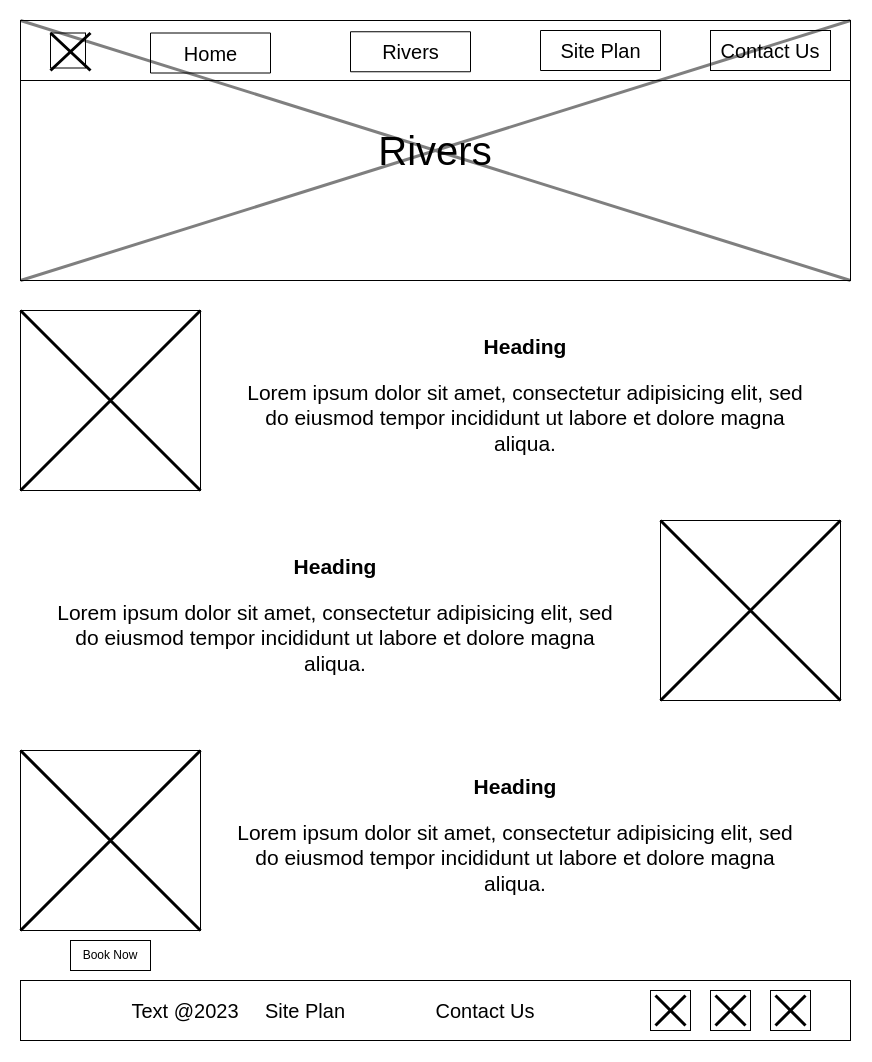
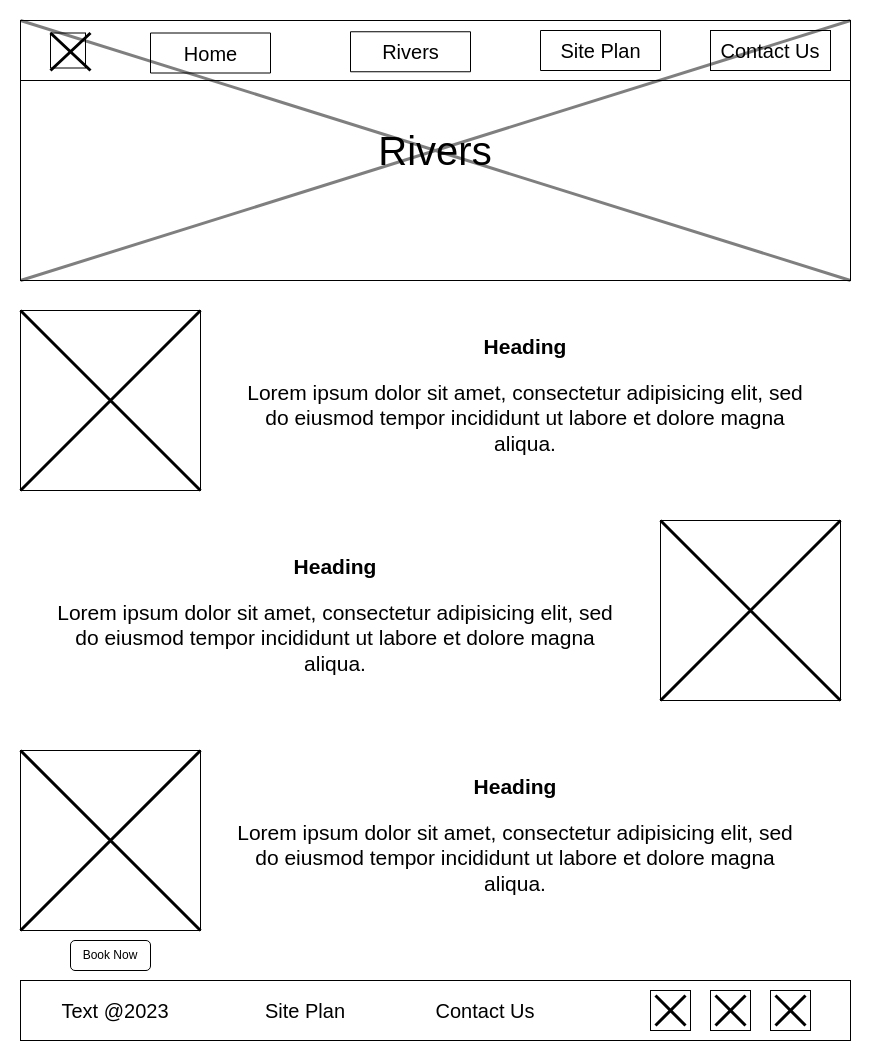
  <mxCell id="0" />
  <mxCell id="1" parent="0" />
  <mxCell id="2" value="Rivers" style="rounded=0;whiteSpace=wrap;html=1;labelBackgroundColor=none;fontSize=40;" vertex="1" parent="1"><mxGeometry x="20" y="20" width="830" height="260" as="geometry" /></mxCell>
  <mxCell id="3" value="" style="rounded=0;whiteSpace=wrap;html=1;" vertex="1" parent="1"><mxGeometry x="20" y="20" width="830" height="60" as="geometry" /></mxCell>
  <mxCell id="4" value="" style="whiteSpace=wrap;html=1;aspect=fixed;" vertex="1" parent="1"><mxGeometry x="50" y="32.5" width="35" height="35" as="geometry" /></mxCell>
  <mxCell id="5" value="" style="shape=umlDestroy;whiteSpace=wrap;html=1;strokeWidth=3;targetShapes=umlLifeline;" vertex="1" parent="1"><mxGeometry x="50" y="32.5" width="40" height="37.5" as="geometry" /></mxCell>
  <mxCell id="6" value="&lt;font style=&quot;font-size: 20px;&quot;&gt;Home&lt;/font&gt;" style="verticalLabelPosition=middle;verticalAlign=middle;html=1;shape=mxgraph.basic.rect;fillColor2=none;strokeWidth=1;size=20;indent=5;labelPosition=center;align=center;" vertex="1" parent="1"><mxGeometry x="150" y="32.5" width="120" height="40" as="geometry" /></mxCell>
  <mxCell id="7" value="Rivers" style="verticalLabelPosition=middle;verticalAlign=middle;html=1;shape=mxgraph.basic.rect;fillColor2=none;strokeWidth=1;size=20;indent=5;labelPosition=center;align=center;fontSize=20;" vertex="1" parent="1"><mxGeometry x="350" y="31.25" width="120" height="40" as="geometry" /></mxCell>
  <mxCell id="8" value="Site Plan" style="verticalLabelPosition=middle;verticalAlign=middle;html=1;shape=mxgraph.basic.rect;fillColor2=none;strokeWidth=1;size=20;indent=5;labelPosition=center;align=center;fontSize=20;" vertex="1" parent="1"><mxGeometry x="540" y="30" width="120" height="40" as="geometry" /></mxCell>
  <mxCell id="9" value="Contact Us" style="rounded=0;whiteSpace=wrap;html=1;align=center;fontSize=20;" vertex="1" parent="1"><mxGeometry x="710" y="30" width="120" height="40" as="geometry" /></mxCell>
  <mxCell id="10" value="" style="rounded=0;whiteSpace=wrap;html=1;" vertex="1" parent="1"><mxGeometry x="20" y="980" width="830" height="60" as="geometry" /></mxCell>
  <mxCell id="11" value="" style="shape=umlDestroy;whiteSpace=wrap;html=1;strokeWidth=3;targetShapes=umlLifeline;opacity=50;" vertex="1" parent="1"><mxGeometry x="20" y="20" width="830" height="260" as="geometry" /></mxCell>
  <mxCell id="12" value="" style="whiteSpace=wrap;html=1;aspect=fixed;" vertex="1" parent="1"><mxGeometry x="20" y="310" width="180" height="180" as="geometry" /></mxCell>
  <mxCell id="13" value="" style="whiteSpace=wrap;html=1;aspect=fixed;" vertex="1" parent="1"><mxGeometry x="660" y="520" width="180" height="180" as="geometry" /></mxCell>
  <mxCell id="14" value="" style="whiteSpace=wrap;html=1;aspect=fixed;" vertex="1" parent="1"><mxGeometry x="20" y="750" width="180" height="180" as="geometry" /></mxCell>
  <mxCell id="15" value="" style="shape=umlDestroy;whiteSpace=wrap;html=1;strokeWidth=3;targetShapes=umlLifeline;textOpacity=60;" vertex="1" parent="1"><mxGeometry x="20" y="310" width="180" height="180" as="geometry" /></mxCell>
  <mxCell id="16" value="" style="shape=umlDestroy;whiteSpace=wrap;html=1;strokeWidth=3;targetShapes=umlLifeline;textOpacity=60;" vertex="1" parent="1"><mxGeometry x="660" y="520" width="180" height="180" as="geometry" /></mxCell>
  <mxCell id="17" value="" style="shape=umlDestroy;whiteSpace=wrap;html=1;strokeWidth=3;targetShapes=umlLifeline;textOpacity=60;" vertex="1" parent="1"><mxGeometry x="20" y="750" width="180" height="180" as="geometry" /></mxCell>
  <mxCell id="18" value="&lt;h1 style=&quot;font-size: 21px;&quot;&gt;Heading&lt;/h1&gt;&lt;p style=&quot;font-size: 21px;&quot;&gt;Lorem ipsum dolor sit amet, consectetur adipisicing elit, sed do eiusmod tempor incididunt ut labore et dolore magna aliqua.&lt;/p&gt;" style="text;html=1;strokeColor=none;fillColor=none;spacing=5;spacingTop=-20;whiteSpace=wrap;overflow=hidden;rounded=0;fontSize=21;align=center;" vertex="1" parent="1"><mxGeometry x="230" y="330" width="590" height="140" as="geometry" /></mxCell>
  <mxCell id="19" value="&lt;h1 style=&quot;font-size: 21px;&quot;&gt;Heading&lt;/h1&gt;&lt;p style=&quot;font-size: 21px;&quot;&gt;Lorem ipsum dolor sit amet, consectetur adipisicing elit, sed do eiusmod tempor incididunt ut labore et dolore magna aliqua.&lt;/p&gt;" style="text;html=1;strokeColor=none;fillColor=none;spacing=5;spacingTop=-20;whiteSpace=wrap;overflow=hidden;rounded=0;fontSize=21;align=center;" vertex="1" parent="1"><mxGeometry x="220" y="770" width="590" height="140" as="geometry" /></mxCell>
  <mxCell id="20" value="&lt;h1 style=&quot;font-size: 21px;&quot;&gt;Heading&lt;/h1&gt;&lt;p style=&quot;font-size: 21px;&quot;&gt;Lorem ipsum dolor sit amet, consectetur adipisicing elit, sed do eiusmod tempor incididunt ut labore et dolore magna aliqua.&lt;/p&gt;" style="text;html=1;strokeColor=none;fillColor=none;spacing=5;spacingTop=-20;whiteSpace=wrap;overflow=hidden;rounded=0;fontSize=21;align=center;" vertex="1" parent="1"><mxGeometry x="40" y="550" width="590" height="140" as="geometry" /></mxCell>
- <mxCell id="21" value="Book Now" style="rounded=0;whiteSpace=wrap;html=1;" vertex="1" parent="1"><mxGeometry x="70" y="940" width="80" height="30" as="geometry" /></mxCell>
+ <mxCell id="21" value="Book Now" style="whiteSpace=wrap;html=1;rounded=1;" vertex="1" parent="1"><mxGeometry x="70" y="940" width="80" height="30" as="geometry" /></mxCell>
  <mxCell id="22" value="" style="whiteSpace=wrap;html=1;aspect=fixed;" vertex="1" parent="1"><mxGeometry x="710" y="990" width="40" height="40" as="geometry" /></mxCell>
  <mxCell id="23" value="" style="whiteSpace=wrap;html=1;aspect=fixed;" vertex="1" parent="1"><mxGeometry x="650" y="990" width="40" height="40" as="geometry" /></mxCell>
  <mxCell id="24" value="" style="whiteSpace=wrap;html=1;aspect=fixed;" vertex="1" parent="1"><mxGeometry x="770" y="990" width="40" height="40" as="geometry" /></mxCell>
  <mxCell id="25" value="" style="shape=umlDestroy;whiteSpace=wrap;html=1;strokeWidth=3;targetShapes=umlLifeline;" vertex="1" parent="1"><mxGeometry x="655" y="995" width="30" height="30" as="geometry" /></mxCell>
  <mxCell id="26" value="" style="shape=umlDestroy;whiteSpace=wrap;html=1;strokeWidth=3;targetShapes=umlLifeline;" vertex="1" parent="1"><mxGeometry x="715" y="995" width="30" height="30" as="geometry" /></mxCell>
  <mxCell id="27" value="" style="shape=umlDestroy;whiteSpace=wrap;html=1;strokeWidth=3;targetShapes=umlLifeline;" vertex="1" parent="1"><mxGeometry x="775" y="995" width="30" height="30" as="geometry" /></mxCell>
- <mxCell id="28" value="Text @2023" style="text;html=1;strokeColor=none;fillColor=none;align=center;verticalAlign=middle;whiteSpace=wrap;rounded=0;fontSize=20;" vertex="1" parent="1"><mxGeometry x="130" y="995" width="110" height="30" as="geometry" /></mxCell>
+ <mxCell id="28" value="Text @2023" style="text;html=1;strokeColor=none;fillColor=none;align=center;verticalAlign=middle;whiteSpace=wrap;rounded=0;fontSize=20;" vertex="1" parent="1"><mxGeometry x="60" y="995" width="110" height="30" as="geometry" /></mxCell>
  <mxCell id="29" value="Site Plan" style="text;html=1;strokeColor=none;fillColor=none;align=center;verticalAlign=middle;whiteSpace=wrap;rounded=0;fontSize=20;" vertex="1" parent="1"><mxGeometry x="260" y="995" width="90" height="30" as="geometry" /></mxCell>
  <mxCell id="30" value="Contact Us" style="text;html=1;strokeColor=none;fillColor=none;align=center;verticalAlign=middle;whiteSpace=wrap;rounded=0;fontSize=20;" vertex="1" parent="1"><mxGeometry x="430" y="995" width="110" height="30" as="geometry" /></mxCell>
